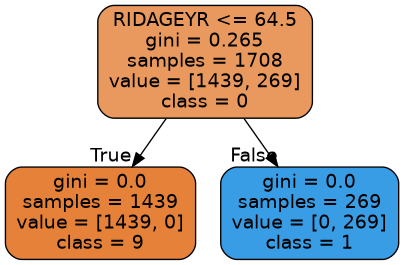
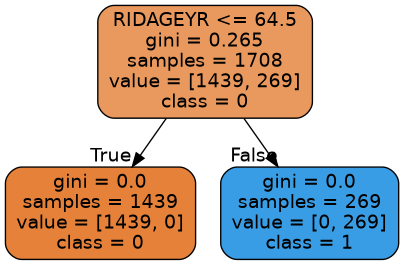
  digraph {
    node [color=black fontname=helvetica shape=box style="filled, rounded"]
    edge [fontname=helvetica labeldistance=2.5]
    n1 [fillcolor="#ea995e" label="RIDAGEYR <= 64.5\ngini = 0.265\nsamples = 1708\nvalue = [1439, 269]\nclass = 0"]
-   n2 [fillcolor="#e58139" label="gini = 0.0\nsamples = 1439\nvalue = [1439, 0]\nclass = 9"]
+   n2 [fillcolor="#e58139" label="gini = 0.0\nsamples = 1439\nvalue = [1439, 0]\nclass = 0"]
    n3 [fillcolor="#399de5" label="gini = 0.0\nsamples = 269\nvalue = [0, 269]\nclass = 1"]
    n1 -> n2 [headlabel=True labelangle=45]
    n1 -> n3 [headlabel=False labelangle=-45]
  }
